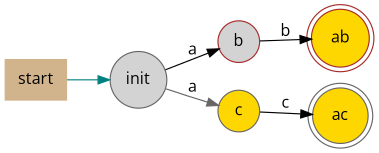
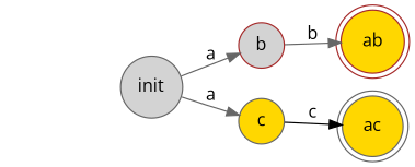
  digraph {
    fontname="Open Sans"
    rankdir=LR
    node [color=gray40 fillcolor=gold fontname="Open Sans" shape=circle style="solid,filled"]
    edge [color=gray40 fontname="Open Sans"]
-   start [fillcolor=tan shape=plaintext style=filled]
    n2 [fillcolor=lightgrey label=init]
    b [color=brown fillcolor=lightgrey]
    c
    ab [color=brown shape=doublecircle]
    ac [shape=doublecircle]
-   start -> n2 [color=teal]
-   n2 -> b [color=black label=a]
+   n2 -> b [label=a]
    n2 -> c [label=a]
-   b -> ab [color=black label=b]
+   b -> ab [label=b]
    c -> ac [color=black label=c]
  }
